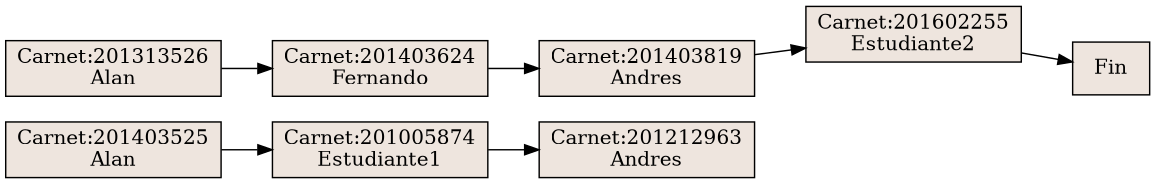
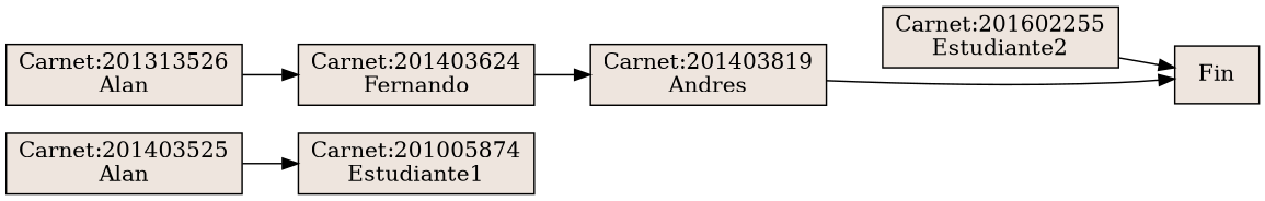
  digraph {
    rankdir=LR
    node [fillcolor=seashell2 shape=record style=filled]
    n1 [label="Carnet:201403525\nAlan"]
    n2 [label="Carnet:201005874\nEstudiante1"]
-   n3 [label="Carnet:201212963\nAndres"]
    n4 [label="Carnet:201313526\nAlan"]
    n5 [label="Carnet:201403624\nFernando"]
    n6 [label="Carnet:201403819\nAndres"]
    n7 [label="Carnet:201602255\nEstudiante2"]
    n8 [label=Fin]
    n1 -> n2
-   n2 -> n3
    n4 -> n5
    n5 -> n6
-   n6 -> n7
+   n6 -> n8
    n7 -> n8
  }
